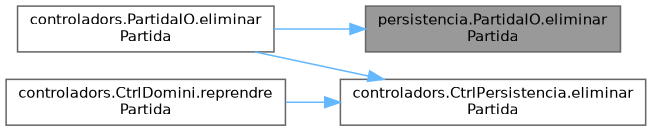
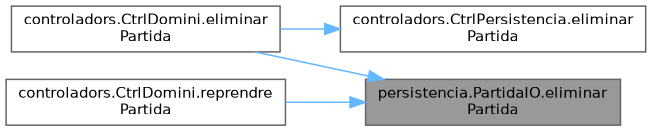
  digraph {
    rankdir=RL
    node [color=grey40 fillcolor=white fontname=Helvetica fontsize=10 shape=box style=filled]
    edge [color=steelblue1 dir=back fontname=Helvetica fontsize=10 labelfontname=Helvetica labelfontsize=10 style=solid]
    n1 [color=gray40 fillcolor=grey60 fontcolor=black height=0.2 label="persistencia.PartidaIO.eliminar\lPartida" width=0.4]
-   n2 [height=0.2 label="controladors.PartidaIO.eliminar\lPartida" width=0.4]
+   n2 [height=0.2 label="controladors.CtrlDomini.eliminar\lPartida" width=0.4]
    n3 [height=0.2 label="controladors.CtrlPersistencia.eliminar\lPartida" width=0.4]
    n4 [height=0.2 label="controladors.CtrlDomini.reprendre\lPartida" width=0.4]
    n1 -> n2
    n3 -> n2
-   n3 -> n4
+   n1 -> n4
  }
